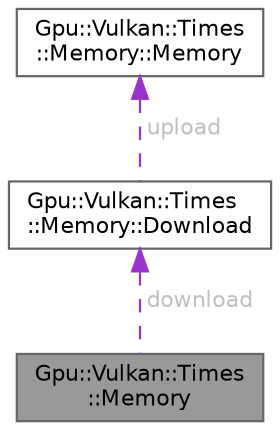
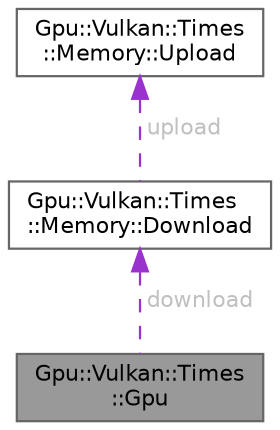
  digraph {
    node [color=gray40 fillcolor=white fontname=Helvetica fontsize=10 shape=box style=filled]
    edge [color=darkorchid3 dir=back fontcolor=grey fontname=Helvetica fontsize=10 labelfontname=Helvetica labelfontsize=10 style=dashed]
-   n1 [fillcolor=grey60 fontcolor=black height=0.2 label="Gpu::Vulkan::Times\l::Memory" width=0.4]
+   n1 [fillcolor=grey60 fontcolor=black height=0.2 label="Gpu::Vulkan::Times\l::Gpu" width=0.4]
    n2 [height=0.2 label="Gpu::Vulkan::Times\l::Memory::Download" width=0.4]
-   n3 [height=0.2 label="Gpu::Vulkan::Times\l::Memory::Memory" width=0.4]
+   n3 [height=0.2 label="Gpu::Vulkan::Times\l::Memory::Upload" width=0.4]
    n2 -> n1 [label=" download"]
    n3 -> n2 [label=" upload"]
  }
